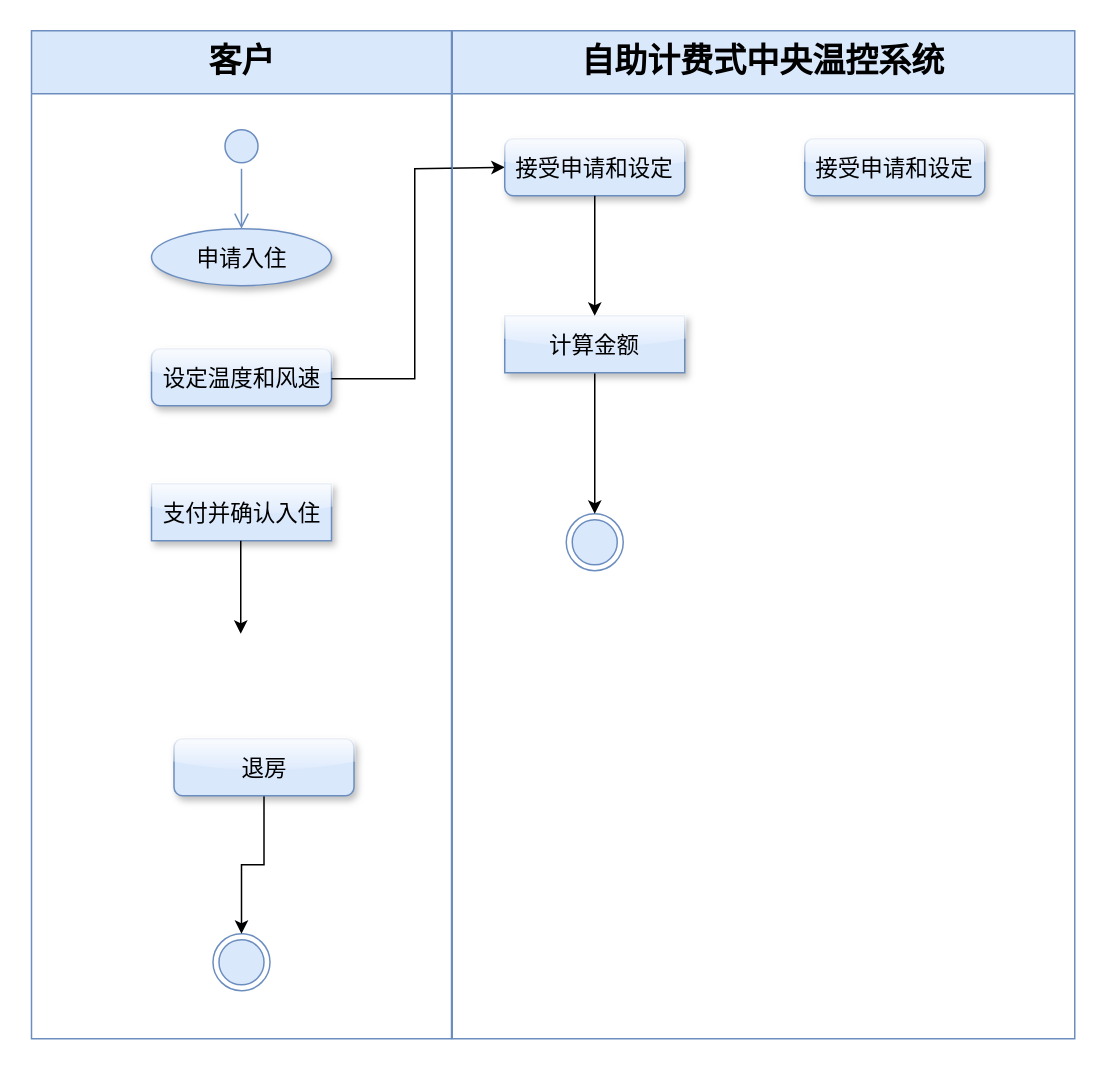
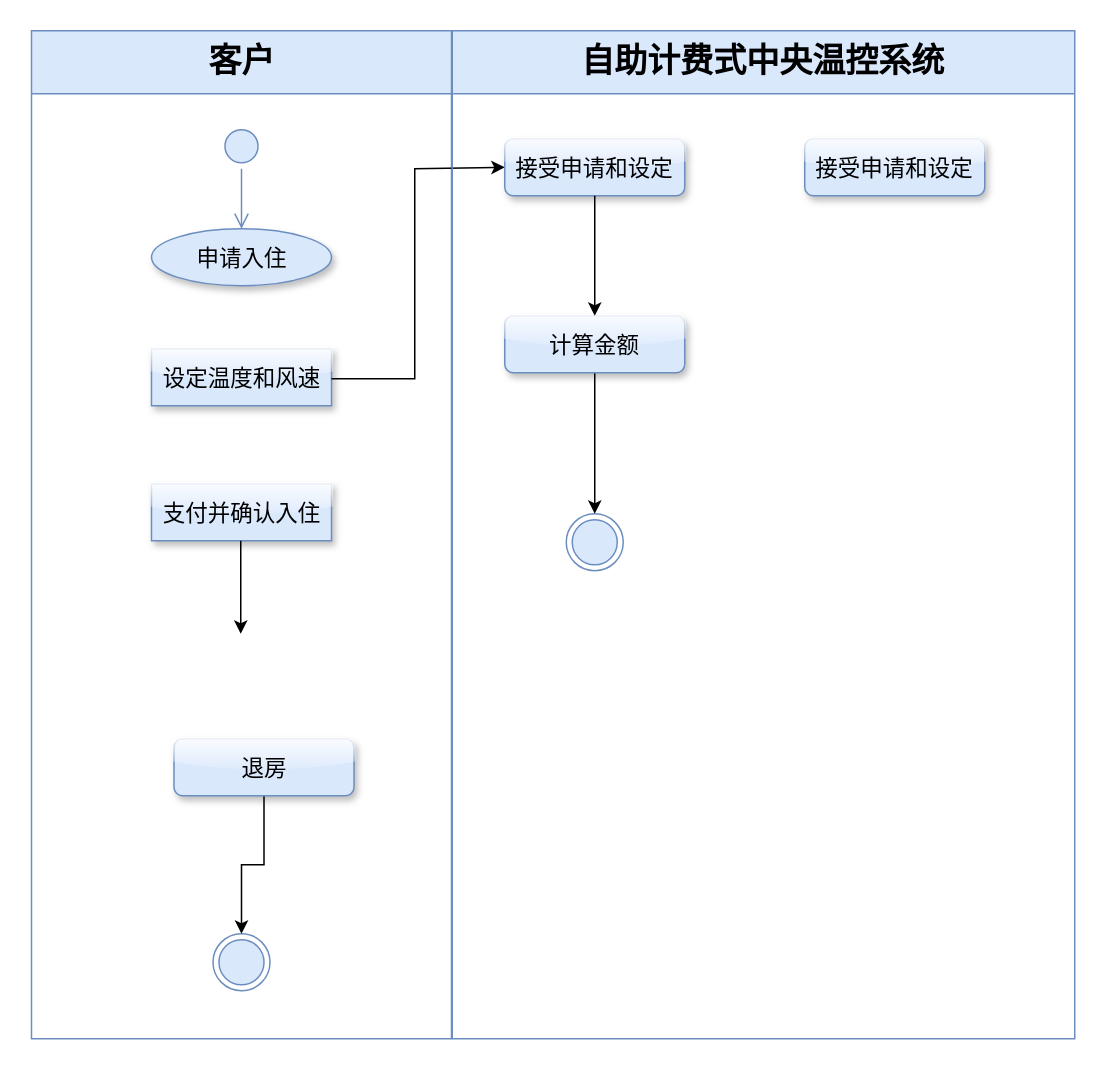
  <mxCell id="0" />
  <mxCell id="1" parent="0" />
  <mxCell id="2" value="客户" style="swimlane;whiteSpace=wrap;startSize=42;spacing=2;fontSize=22;fillColor=#dae8fc;strokeColor=#6c8ebf;" parent="1" vertex="1"><mxGeometry x="20.5" y="20" width="280" height="672" as="geometry" /></mxCell>
  <mxCell id="3" value="" style="ellipse;html=1;shape=startState;fillColor=#dae8fc;strokeColor=#6c8ebf;" parent="2" vertex="1"><mxGeometry x="125" y="62" width="30" height="30" as="geometry" /></mxCell>
  <mxCell id="4" value="" style="edgeStyle=orthogonalEdgeStyle;html=1;verticalAlign=bottom;endArrow=open;endSize=8;strokeColor=#6c8ebf;rounded=0;fillColor=#dae8fc;entryX=0.5;entryY=0;entryDx=0;entryDy=0;" parent="2" source="3" edge="1" target="5"><mxGeometry relative="1" as="geometry"><mxPoint x="140" y="152" as="targetPoint" /></mxGeometry></mxCell>
  <mxCell id="5" value="&lt;span style=&quot;font-size: 15px;&quot;&gt;申请入住&lt;/span&gt;" style="ellipse;whiteSpace=wrap;html=1;fillColor=#dae8fc;strokeColor=#6c8ebf;fillStyle=auto;gradientColor=none;shadow=1;glass=1;" vertex="1" parent="2"><mxGeometry x="80" y="132" width="120" height="38" as="geometry" /></mxCell>
  <mxCell id="6" value="" style="ellipse;html=1;shape=endState;fillColor=#dae8fc;strokeColor=#6c8ebf;" vertex="1" parent="2"><mxGeometry x="121" y="602" width="38" height="38" as="geometry" /></mxCell>
  <mxCell id="7" value="&lt;span data-sider-select-id=&quot;38f73f38-e0ec-46cb-8511-823266d111c7&quot; style=&quot;font-size: 15px;&quot;&gt;支付并确认入住&lt;/span&gt;" style="whiteSpace=wrap;html=1;fillColor=#dae8fc;strokeColor=#6c8ebf;fillStyle=auto;gradientColor=none;shadow=1;glass=1;rounded=0;" vertex="1" parent="2"><mxGeometry x="80" y="302" width="120" height="38" as="geometry" /></mxCell>
- <mxCell id="8" value="&lt;span style=&quot;font-size: 15px;&quot;&gt;设定温度和风速&lt;/span&gt;" style="whiteSpace=wrap;html=1;fillColor=#dae8fc;strokeColor=#6c8ebf;rounded=1;fillStyle=auto;gradientColor=none;shadow=1;glass=1;" vertex="1" parent="2"><mxGeometry x="80" y="212" width="120" height="38" as="geometry" /></mxCell>
+ <mxCell id="8" value="&lt;span style=&quot;font-size: 15px;&quot;&gt;设定温度和风速&lt;/span&gt;" style="whiteSpace=wrap;html=1;fillColor=#dae8fc;strokeColor=#6c8ebf;fillStyle=auto;gradientColor=none;shadow=1;glass=1;rounded=0;" vertex="1" parent="2"><mxGeometry x="80" y="212" width="120" height="38" as="geometry" /></mxCell>
  <mxCell id="9" value="" style="edgeStyle=orthogonalEdgeStyle;rounded=0;orthogonalLoop=1;jettySize=auto;html=1;entryX=0.5;entryY=0;entryDx=0;entryDy=0;exitX=0.5;exitY=1;exitDx=0;exitDy=0;" edge="1" parent="2" source="10" target="6"><mxGeometry relative="1" as="geometry"><mxPoint x="140" y="368" as="targetPoint" /><mxPoint x="140.5" y="482" as="sourcePoint" /></mxGeometry></mxCell>
  <mxCell id="10" value="&lt;span style=&quot;font-size: 15px;&quot;&gt;退房&lt;/span&gt;" style="whiteSpace=wrap;html=1;fillColor=#dae8fc;strokeColor=#6c8ebf;rounded=1;fillStyle=auto;gradientColor=none;shadow=1;glass=1;" vertex="1" parent="2"><mxGeometry x="95" y="472" width="120" height="38" as="geometry" /></mxCell>
  <mxCell id="11" value="" style="edgeStyle=orthogonalEdgeStyle;rounded=0;orthogonalLoop=1;jettySize=auto;html=1;" edge="1" parent="2" source="7"><mxGeometry relative="1" as="geometry"><mxPoint x="139.5" y="402" as="targetPoint" /></mxGeometry></mxCell>
  <mxCell id="12" style="edgeStyle=orthogonalEdgeStyle;rounded=0;orthogonalLoop=1;jettySize=auto;html=1;entryX=0;entryY=0.5;entryDx=0;entryDy=0;" edge="1" parent="1" source="8" target="14"><mxGeometry relative="1" as="geometry"><Array as="points"><mxPoint x="276" y="252" /><mxPoint x="276" y="112" /><mxPoint x="336" y="112" /></Array></mxGeometry></mxCell>
  <mxCell id="13" value="自助计费式中央温控系统" style="swimlane;whiteSpace=wrap;startSize=42;spacing=2;fontSize=22;fillColor=#dae8fc;strokeColor=#6c8ebf;" vertex="1" parent="1"><mxGeometry x="301" y="20" width="415" height="672" as="geometry" /></mxCell>
  <mxCell id="14" value="&lt;span style=&quot;font-size: 15px;&quot;&gt;接受申请和设定&lt;/span&gt;" style="whiteSpace=wrap;html=1;fillColor=#dae8fc;strokeColor=#6c8ebf;rounded=1;fillStyle=auto;gradientColor=none;shadow=1;glass=1;" vertex="1" parent="13"><mxGeometry x="35" y="72" width="120" height="38" as="geometry" /></mxCell>
  <mxCell id="15" value="" style="ellipse;html=1;shape=endState;fillColor=#dae8fc;strokeColor=#6c8ebf;" vertex="1" parent="13"><mxGeometry x="76" y="322" width="38" height="38" as="geometry" /></mxCell>
  <mxCell id="16" value="" style="edgeStyle=orthogonalEdgeStyle;rounded=0;orthogonalLoop=1;jettySize=auto;html=1;entryX=0.5;entryY=0;entryDx=0;entryDy=0;" edge="1" parent="13" source="17" target="15"><mxGeometry relative="1" as="geometry"><mxPoint x="95" y="308" as="targetPoint" /></mxGeometry></mxCell>
- <mxCell id="17" value="&lt;span style=&quot;font-size: 15px;&quot;&gt;计算金额&lt;/span&gt;" style="whiteSpace=wrap;html=1;fillColor=#dae8fc;strokeColor=#6c8ebf;fillStyle=auto;gradientColor=none;shadow=1;glass=1;rounded=0;" vertex="1" parent="13"><mxGeometry x="35" y="190" width="120" height="38" as="geometry" /></mxCell>
+ <mxCell id="17" value="&lt;span style=&quot;font-size: 15px;&quot;&gt;计算金额&lt;/span&gt;" style="whiteSpace=wrap;html=1;fillColor=#dae8fc;strokeColor=#6c8ebf;rounded=1;fillStyle=auto;gradientColor=none;shadow=1;glass=1;" vertex="1" parent="13"><mxGeometry x="35" y="190" width="120" height="38" as="geometry" /></mxCell>
  <mxCell id="18" value="" style="edgeStyle=orthogonalEdgeStyle;rounded=0;orthogonalLoop=1;jettySize=auto;html=1;" edge="1" parent="13" source="14" target="17"><mxGeometry relative="1" as="geometry" /></mxCell>
  <mxCell id="19" value="&lt;span style=&quot;font-size: 15px;&quot;&gt;接受申请和设定&lt;/span&gt;" style="whiteSpace=wrap;html=1;fillColor=#dae8fc;strokeColor=#6c8ebf;rounded=1;fillStyle=auto;gradientColor=none;shadow=1;glass=1;" vertex="1" parent="1"><mxGeometry x="536" y="92" width="120" height="38" as="geometry" /></mxCell>
